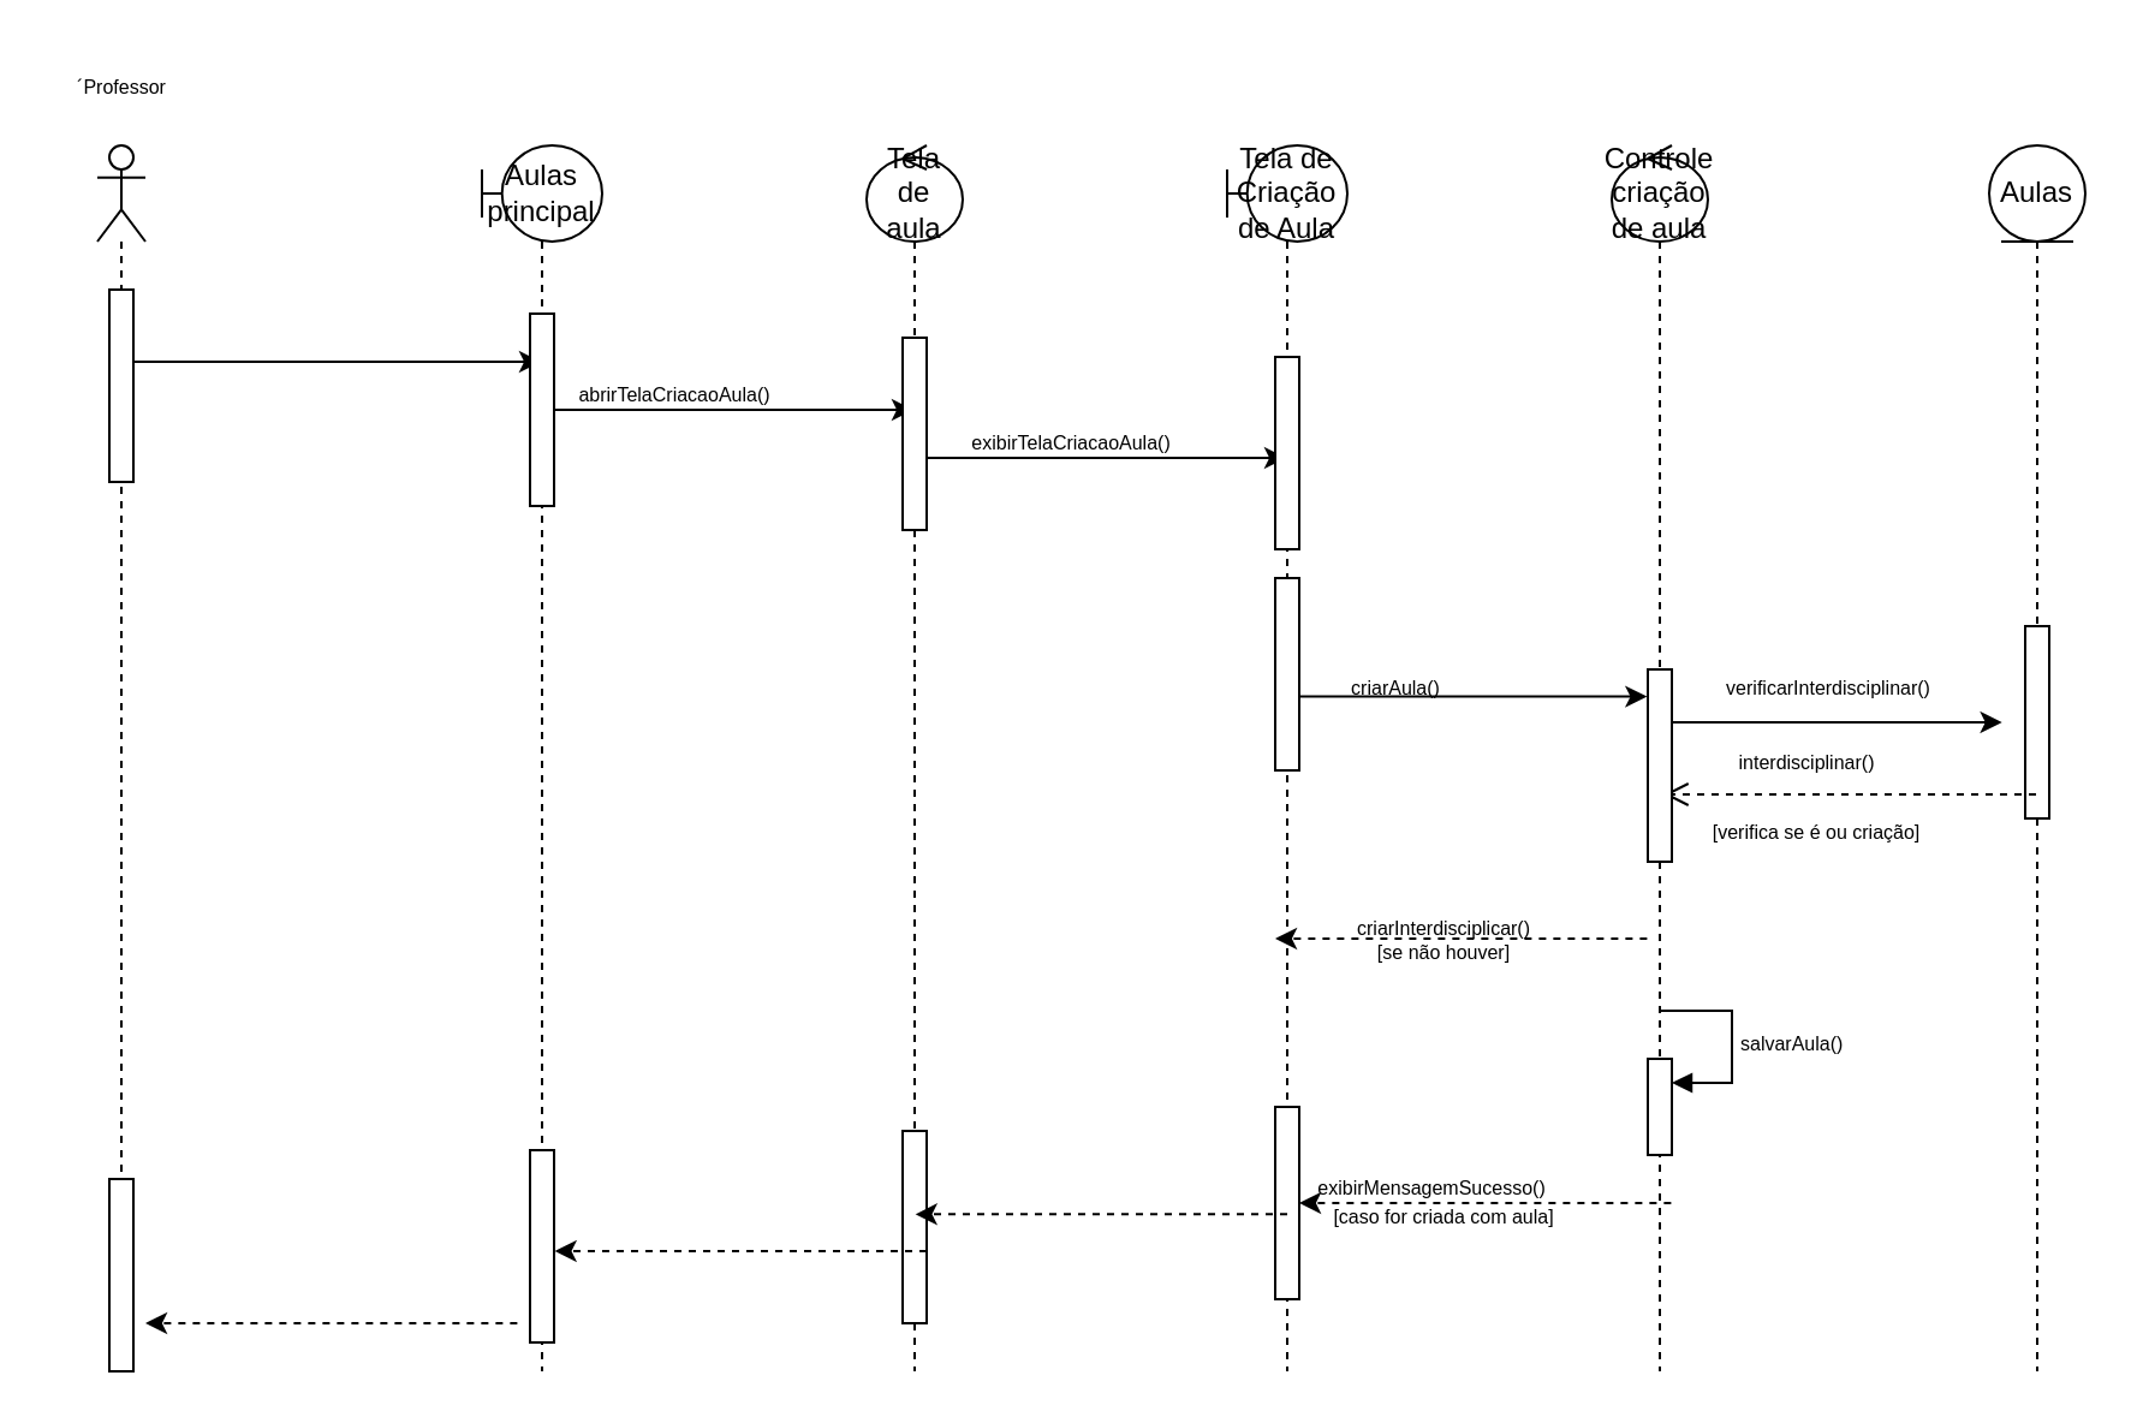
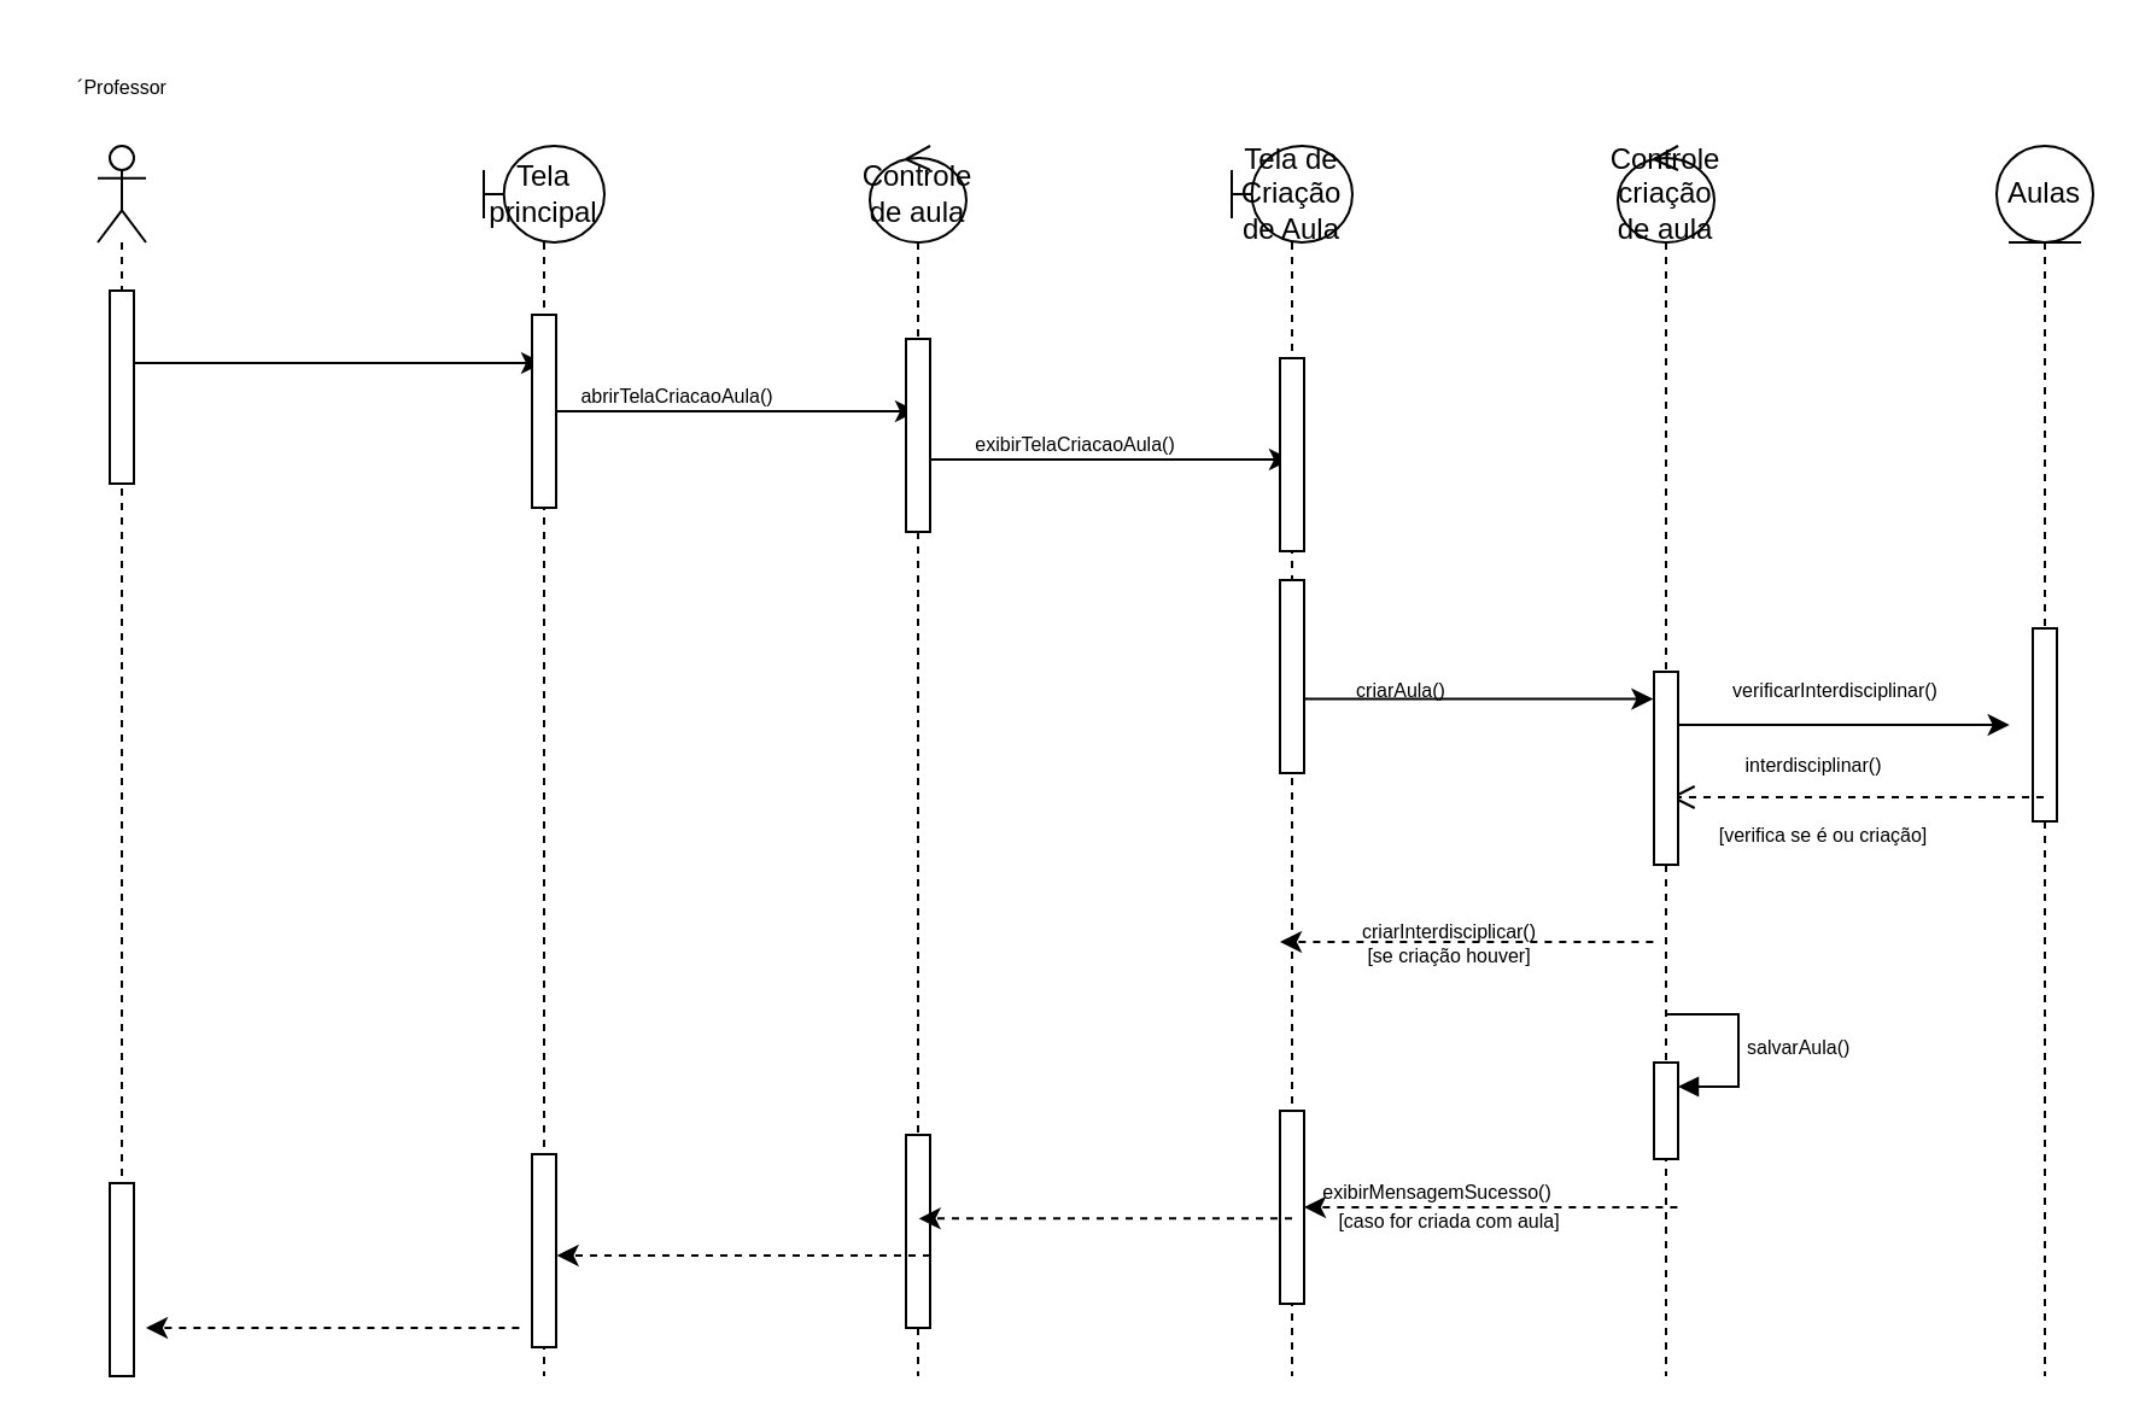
  <mxCell id="0" />
  <mxCell id="1" parent="0" />
  <mxCell id="2" style="edgeStyle=orthogonalEdgeStyle;rounded=0;orthogonalLoop=1;jettySize=auto;html=1;curved=0;" parent="1" source="3" target="8" edge="1"><mxGeometry relative="1" as="geometry"><Array as="points"><mxPoint x="140" y="150" /><mxPoint x="140" y="150" /></Array></mxGeometry></mxCell>
  <mxCell id="3" value="" style="shape=umlLifeline;perimeter=lifelinePerimeter;whiteSpace=wrap;html=1;container=1;dropTarget=0;collapsible=0;recursiveResize=0;outlineConnect=0;portConstraint=eastwest;newEdgeStyle={&quot;curved&quot;:0,&quot;rounded&quot;:0};participant=umlActor;" parent="1" vertex="1"><mxGeometry x="40" y="60" width="20" height="510" as="geometry" /></mxCell>
  <mxCell id="4" value="" style="html=1;points=[[0,0,0,0,5],[0,1,0,0,-5],[1,0,0,0,5],[1,1,0,0,-5]];perimeter=orthogonalPerimeter;outlineConnect=0;targetShapes=umlLifeline;portConstraint=eastwest;newEdgeStyle={&quot;curved&quot;:0,&quot;rounded&quot;:0};" parent="3" vertex="1"><mxGeometry x="5" y="60" width="10" height="80" as="geometry" /></mxCell>
  <mxCell id="5" value="" style="html=1;points=[[0,0,0,0,5],[0,1,0,0,-5],[1,0,0,0,5],[1,1,0,0,-5]];perimeter=orthogonalPerimeter;outlineConnect=0;targetShapes=umlLifeline;portConstraint=eastwest;newEdgeStyle={&quot;curved&quot;:0,&quot;rounded&quot;:0};" parent="3" vertex="1"><mxGeometry x="5" y="430" width="10" height="80" as="geometry" /></mxCell>
  <mxCell id="6" value="&lt;font style=&quot;font-size: 8px;&quot;&gt;´Professor&lt;/font&gt;" style="text;html=1;align=center;verticalAlign=middle;resizable=0;points=[];autosize=1;strokeColor=none;fillColor=none;" parent="1" vertex="1"><mxGeometry x="20" y="20" width="60" height="30" as="geometry" /></mxCell>
  <mxCell id="7" style="edgeStyle=orthogonalEdgeStyle;rounded=0;orthogonalLoop=1;jettySize=auto;html=1;curved=0;" parent="1" edge="1"><mxGeometry relative="1" as="geometry"><mxPoint x="224.81" y="170" as="sourcePoint" /><mxPoint x="379.5" y="170" as="targetPoint" /></mxGeometry></mxCell>
- <mxCell id="8" value="Aulas principal" style="shape=umlLifeline;perimeter=lifelinePerimeter;whiteSpace=wrap;html=1;container=1;dropTarget=0;collapsible=0;recursiveResize=0;outlineConnect=0;portConstraint=eastwest;newEdgeStyle={&quot;curved&quot;:0,&quot;rounded&quot;:0};participant=umlBoundary;" parent="1" vertex="1"><mxGeometry x="200" y="60" width="50" height="510" as="geometry" /></mxCell>
+ <mxCell id="8" value="Tela principal" style="shape=umlLifeline;perimeter=lifelinePerimeter;whiteSpace=wrap;html=1;container=1;dropTarget=0;collapsible=0;recursiveResize=0;outlineConnect=0;portConstraint=eastwest;newEdgeStyle={&quot;curved&quot;:0,&quot;rounded&quot;:0};participant=umlBoundary;" parent="1" vertex="1"><mxGeometry x="200" y="60" width="50" height="510" as="geometry" /></mxCell>
  <mxCell id="9" value="" style="html=1;points=[[0,0,0,0,5],[0,1,0,0,-5],[1,0,0,0,5],[1,1,0,0,-5]];perimeter=orthogonalPerimeter;outlineConnect=0;targetShapes=umlLifeline;portConstraint=eastwest;newEdgeStyle={&quot;curved&quot;:0,&quot;rounded&quot;:0};" parent="8" vertex="1"><mxGeometry x="20" y="70" width="10" height="80" as="geometry" /></mxCell>
  <mxCell id="10" value="" style="html=1;points=[[0,0,0,0,5],[0,1,0,0,-5],[1,0,0,0,5],[1,1,0,0,-5]];perimeter=orthogonalPerimeter;outlineConnect=0;targetShapes=umlLifeline;portConstraint=eastwest;newEdgeStyle={&quot;curved&quot;:0,&quot;rounded&quot;:0};" parent="8" vertex="1"><mxGeometry x="20" y="418" width="10" height="80" as="geometry" /></mxCell>
  <mxCell id="11" style="edgeStyle=orthogonalEdgeStyle;rounded=0;orthogonalLoop=1;jettySize=auto;html=1;curved=0;" parent="1" edge="1"><mxGeometry relative="1" as="geometry"><mxPoint x="379.81" y="190" as="sourcePoint" /><mxPoint x="534.5" y="190" as="targetPoint" /></mxGeometry></mxCell>
  <mxCell id="12" style="edgeStyle=orthogonalEdgeStyle;rounded=0;orthogonalLoop=1;jettySize=auto;html=1;curved=0;" parent="1" edge="1"><mxGeometry relative="1" as="geometry"><mxPoint x="530" y="289.31" as="sourcePoint" /><mxPoint x="684.69" y="289.31" as="targetPoint" /></mxGeometry></mxCell>
- <mxCell id="13" value="Tela de aula" style="shape=umlLifeline;perimeter=lifelinePerimeter;whiteSpace=wrap;html=1;container=1;dropTarget=0;collapsible=0;recursiveResize=0;outlineConnect=0;portConstraint=eastwest;newEdgeStyle={&quot;curved&quot;:0,&quot;rounded&quot;:0};participant=umlControl;" parent="1" vertex="1"><mxGeometry x="360" y="60" width="40" height="510" as="geometry" /></mxCell>
+ <mxCell id="13" value="Controle de aula" style="shape=umlLifeline;perimeter=lifelinePerimeter;whiteSpace=wrap;html=1;container=1;dropTarget=0;collapsible=0;recursiveResize=0;outlineConnect=0;portConstraint=eastwest;newEdgeStyle={&quot;curved&quot;:0,&quot;rounded&quot;:0};participant=umlControl;" parent="1" vertex="1"><mxGeometry x="360" y="60" width="40" height="510" as="geometry" /></mxCell>
  <mxCell id="14" value="" style="html=1;points=[[0,0,0,0,5],[0,1,0,0,-5],[1,0,0,0,5],[1,1,0,0,-5]];perimeter=orthogonalPerimeter;outlineConnect=0;targetShapes=umlLifeline;portConstraint=eastwest;newEdgeStyle={&quot;curved&quot;:0,&quot;rounded&quot;:0};" parent="13" vertex="1"><mxGeometry x="15" y="80" width="10" height="80" as="geometry" /></mxCell>
  <mxCell id="15" value="" style="html=1;points=[[0,0,0,0,5],[0,1,0,0,-5],[1,0,0,0,5],[1,1,0,0,-5]];perimeter=orthogonalPerimeter;outlineConnect=0;targetShapes=umlLifeline;portConstraint=eastwest;newEdgeStyle={&quot;curved&quot;:0,&quot;rounded&quot;:0};" parent="13" vertex="1"><mxGeometry x="15" y="410" width="10" height="80" as="geometry" /></mxCell>
  <mxCell id="16" style="edgeStyle=orthogonalEdgeStyle;rounded=0;orthogonalLoop=1;jettySize=auto;html=1;curved=0;" parent="1" edge="1"><mxGeometry relative="1" as="geometry"><mxPoint x="687.65" y="300" as="sourcePoint" /><mxPoint x="832.34" y="300" as="targetPoint" /></mxGeometry></mxCell>
  <mxCell id="17" style="edgeStyle=orthogonalEdgeStyle;rounded=0;orthogonalLoop=1;jettySize=auto;html=1;curved=0;dashed=1;" parent="1" edge="1"><mxGeometry relative="1" as="geometry"><mxPoint x="684.69" y="390" as="sourcePoint" /><mxPoint x="530" y="390" as="targetPoint" /></mxGeometry></mxCell>
  <mxCell id="18" value="Tela de Criação de Aula" style="shape=umlLifeline;perimeter=lifelinePerimeter;whiteSpace=wrap;html=1;container=1;dropTarget=0;collapsible=0;recursiveResize=0;outlineConnect=0;portConstraint=eastwest;newEdgeStyle={&quot;curved&quot;:0,&quot;rounded&quot;:0};participant=umlBoundary;" parent="1" vertex="1"><mxGeometry x="510" y="60" width="50" height="510" as="geometry" /></mxCell>
  <mxCell id="19" value="" style="html=1;points=[[0,0,0,0,5],[0,1,0,0,-5],[1,0,0,0,5],[1,1,0,0,-5]];perimeter=orthogonalPerimeter;outlineConnect=0;targetShapes=umlLifeline;portConstraint=eastwest;newEdgeStyle={&quot;curved&quot;:0,&quot;rounded&quot;:0};" parent="18" vertex="1"><mxGeometry x="20" y="88" width="10" height="80" as="geometry" /></mxCell>
  <mxCell id="20" value="" style="html=1;points=[[0,0,0,0,5],[0,1,0,0,-5],[1,0,0,0,5],[1,1,0,0,-5]];perimeter=orthogonalPerimeter;outlineConnect=0;targetShapes=umlLifeline;portConstraint=eastwest;newEdgeStyle={&quot;curved&quot;:0,&quot;rounded&quot;:0};" parent="18" vertex="1"><mxGeometry x="20" y="180" width="10" height="80" as="geometry" /></mxCell>
  <mxCell id="21" value="" style="html=1;points=[[0,0,0,0,5],[0,1,0,0,-5],[1,0,0,0,5],[1,1,0,0,-5]];perimeter=orthogonalPerimeter;outlineConnect=0;targetShapes=umlLifeline;portConstraint=eastwest;newEdgeStyle={&quot;curved&quot;:0,&quot;rounded&quot;:0};" vertex="1" parent="18"><mxGeometry x="20" y="400" width="10" height="80" as="geometry" /></mxCell>
  <mxCell id="22" value="&lt;font style=&quot;font-size: 8px;&quot;&gt;abrirTelaCriacaoAula()&lt;/font&gt;" style="text;html=1;align=center;verticalAlign=middle;resizable=0;points=[];autosize=1;strokeColor=none;fillColor=none;" parent="1" vertex="1"><mxGeometry x="230" y="148" width="100" height="30" as="geometry" /></mxCell>
  <mxCell id="23" value="&lt;font style=&quot;font-size: 8px;&quot;&gt;exibirTelaCriacaoAula()&lt;/font&gt;" style="text;html=1;align=center;verticalAlign=middle;resizable=0;points=[];autosize=1;strokeColor=none;fillColor=none;" parent="1" vertex="1"><mxGeometry x="390" y="168" width="110" height="30" as="geometry" /></mxCell>
  <mxCell id="24" value="&lt;font style=&quot;font-size: 8px;&quot;&gt;criarAula()&lt;/font&gt;" style="text;html=1;align=center;verticalAlign=middle;resizable=0;points=[];autosize=1;strokeColor=none;fillColor=none;" parent="1" vertex="1"><mxGeometry x="550" y="270" width="60" height="30" as="geometry" /></mxCell>
  <mxCell id="25" value="Aulas" style="shape=umlLifeline;perimeter=lifelinePerimeter;whiteSpace=wrap;html=1;container=1;dropTarget=0;collapsible=0;recursiveResize=0;outlineConnect=0;portConstraint=eastwest;newEdgeStyle={&quot;curved&quot;:0,&quot;rounded&quot;:0};participant=umlEntity;" parent="1" vertex="1"><mxGeometry x="827" y="60" width="40" height="510" as="geometry" /></mxCell>
  <mxCell id="26" value="" style="html=1;points=[[0,0,0,0,5],[0,1,0,0,-5],[1,0,0,0,5],[1,1,0,0,-5]];perimeter=orthogonalPerimeter;outlineConnect=0;targetShapes=umlLifeline;portConstraint=eastwest;newEdgeStyle={&quot;curved&quot;:0,&quot;rounded&quot;:0};" parent="25" vertex="1"><mxGeometry x="15" y="200" width="10" height="80" as="geometry" /></mxCell>
  <mxCell id="27" value="&lt;font style=&quot;font-size: 8px;&quot;&gt;verificarInterdisciplinar()&lt;/font&gt;" style="text;html=1;align=center;verticalAlign=middle;resizable=0;points=[];autosize=1;strokeColor=none;fillColor=none;" parent="1" vertex="1"><mxGeometry x="705" y="270" width="110" height="30" as="geometry" /></mxCell>
  <mxCell id="28" value="&lt;font style=&quot;font-size: 8px;&quot;&gt;interdisciplinar()&lt;/font&gt;" style="html=1;verticalAlign=bottom;endArrow=open;dashed=1;endSize=8;curved=0;rounded=0;" parent="1" edge="1"><mxGeometry x="0.247" y="-5" relative="1" as="geometry"><mxPoint x="846.5" y="330" as="sourcePoint" /><mxPoint x="691.75" y="330" as="targetPoint" /><mxPoint as="offset" /></mxGeometry></mxCell>
  <mxCell id="29" value="&lt;font style=&quot;font-size: 8px;&quot;&gt;criarInterdisciplicar()&lt;/font&gt;" style="text;html=1;align=center;verticalAlign=middle;resizable=0;points=[];autosize=1;strokeColor=none;fillColor=none;" parent="1" vertex="1"><mxGeometry x="550" y="370" width="100" height="30" as="geometry" /></mxCell>
  <mxCell id="30" style="edgeStyle=orthogonalEdgeStyle;rounded=0;orthogonalLoop=1;jettySize=auto;html=1;curved=0;dashed=1;" parent="1" edge="1"><mxGeometry relative="1" as="geometry"><mxPoint x="694.69" y="500" as="sourcePoint" /><mxPoint x="540" y="500" as="targetPoint" /></mxGeometry></mxCell>
  <mxCell id="31" value="&lt;font style=&quot;font-size: 8px;&quot;&gt;exibirMensagemSucesso()&lt;/font&gt;" style="text;html=1;align=center;verticalAlign=middle;resizable=0;points=[];autosize=1;strokeColor=none;fillColor=none;" parent="1" vertex="1"><mxGeometry x="535" y="478" width="120" height="30" as="geometry" /></mxCell>
  <mxCell id="32" value="&lt;span style=&quot;font-size: 8px;&quot;&gt;[caso for criada com aula]&lt;/span&gt;" style="text;html=1;align=center;verticalAlign=middle;resizable=0;points=[];autosize=1;strokeColor=none;fillColor=none;" parent="1" vertex="1"><mxGeometry x="535" y="490" width="130" height="30" as="geometry" /></mxCell>
  <mxCell id="33" value="&lt;span style=&quot;font-size: 8px;&quot;&gt;[verifica se é ou criação]&lt;/span&gt;" style="text;html=1;align=center;verticalAlign=middle;resizable=0;points=[];autosize=1;strokeColor=none;fillColor=none;" parent="1" vertex="1"><mxGeometry x="705" y="330" width="100" height="30" as="geometry" /></mxCell>
  <mxCell id="34" style="edgeStyle=orthogonalEdgeStyle;rounded=0;orthogonalLoop=1;jettySize=auto;html=1;curved=0;dashed=1;" parent="1" edge="1"><mxGeometry relative="1" as="geometry"><mxPoint x="385" y="520" as="sourcePoint" /><mxPoint x="230.31" y="520" as="targetPoint" /></mxGeometry></mxCell>
  <mxCell id="35" style="edgeStyle=orthogonalEdgeStyle;rounded=0;orthogonalLoop=1;jettySize=auto;html=1;curved=0;dashed=1;" parent="1" edge="1"><mxGeometry relative="1" as="geometry"><mxPoint x="214.69" y="550" as="sourcePoint" /><mxPoint x="60" y="550" as="targetPoint" /></mxGeometry></mxCell>
  <mxCell id="36" value="Controle criação de aula" style="shape=umlLifeline;perimeter=lifelinePerimeter;whiteSpace=wrap;html=1;container=1;dropTarget=0;collapsible=0;recursiveResize=0;outlineConnect=0;portConstraint=eastwest;newEdgeStyle={&quot;curved&quot;:0,&quot;rounded&quot;:0};participant=umlControl;" vertex="1" parent="1"><mxGeometry x="670" y="60" width="40" height="510" as="geometry" /></mxCell>
  <mxCell id="37" value="" style="html=1;points=[[0,0,0,0,5],[0,1,0,0,-5],[1,0,0,0,5],[1,1,0,0,-5]];perimeter=orthogonalPerimeter;outlineConnect=0;targetShapes=umlLifeline;portConstraint=eastwest;newEdgeStyle={&quot;curved&quot;:0,&quot;rounded&quot;:0};" parent="36" vertex="1"><mxGeometry x="15" y="218" width="10" height="80" as="geometry" /></mxCell>
  <mxCell id="38" value="" style="html=1;points=[[0,0,0,0,5],[0,1,0,0,-5],[1,0,0,0,5],[1,1,0,0,-5]];perimeter=orthogonalPerimeter;outlineConnect=0;targetShapes=umlLifeline;portConstraint=eastwest;newEdgeStyle={&quot;curved&quot;:0,&quot;rounded&quot;:0};" vertex="1" parent="36"><mxGeometry x="15" y="380" width="10" height="40" as="geometry" /></mxCell>
  <mxCell id="39" value="&lt;font style=&quot;font-size: 8px;&quot;&gt;salvarAula()&lt;/font&gt;" style="html=1;align=left;spacingLeft=2;endArrow=block;rounded=0;edgeStyle=orthogonalEdgeStyle;curved=0;rounded=0;" edge="1" target="38" parent="36"><mxGeometry relative="1" as="geometry"><mxPoint x="20" y="360" as="sourcePoint" /><Array as="points"><mxPoint x="50" y="390" /></Array></mxGeometry></mxCell>
- <mxCell id="40" value="&lt;span style=&quot;font-size: 8px;&quot;&gt;[se não houver]&lt;/span&gt;" style="text;html=1;align=center;verticalAlign=middle;resizable=0;points=[];autosize=1;strokeColor=none;fillColor=none;" vertex="1" parent="1"><mxGeometry x="560" y="380" width="80" height="30" as="geometry" /></mxCell>
+ <mxCell id="40" value="&lt;span style=&quot;font-size: 8px;&quot;&gt;[se criação houver]&lt;/span&gt;" style="text;html=1;align=center;verticalAlign=middle;resizable=0;points=[];autosize=1;strokeColor=none;fillColor=none;" vertex="1" parent="1"><mxGeometry x="560" y="380" width="80" height="30" as="geometry" /></mxCell>
  <mxCell id="41" style="edgeStyle=orthogonalEdgeStyle;rounded=0;orthogonalLoop=1;jettySize=auto;html=1;curved=0;dashed=1;" edge="1" parent="1"><mxGeometry relative="1" as="geometry"><mxPoint x="535" y="504.66" as="sourcePoint" /><mxPoint x="380.31" y="504.66" as="targetPoint" /></mxGeometry></mxCell>
